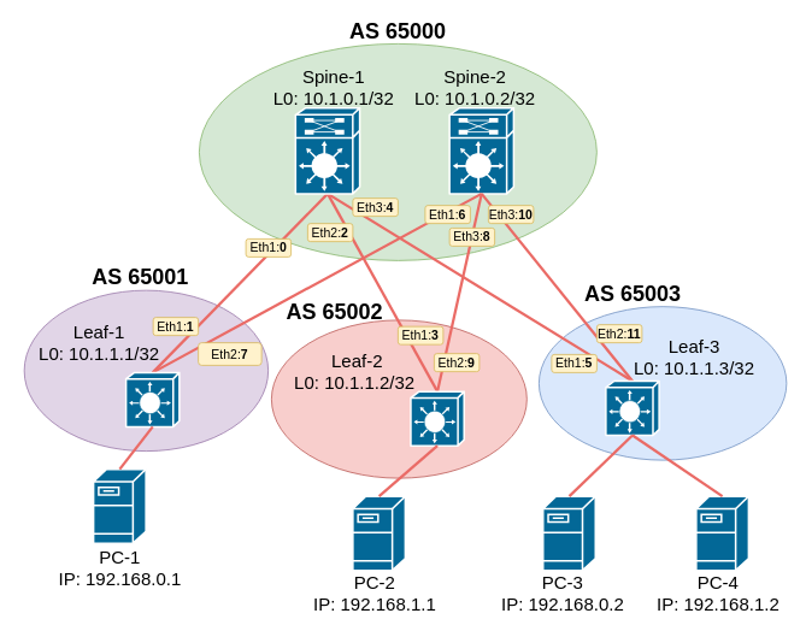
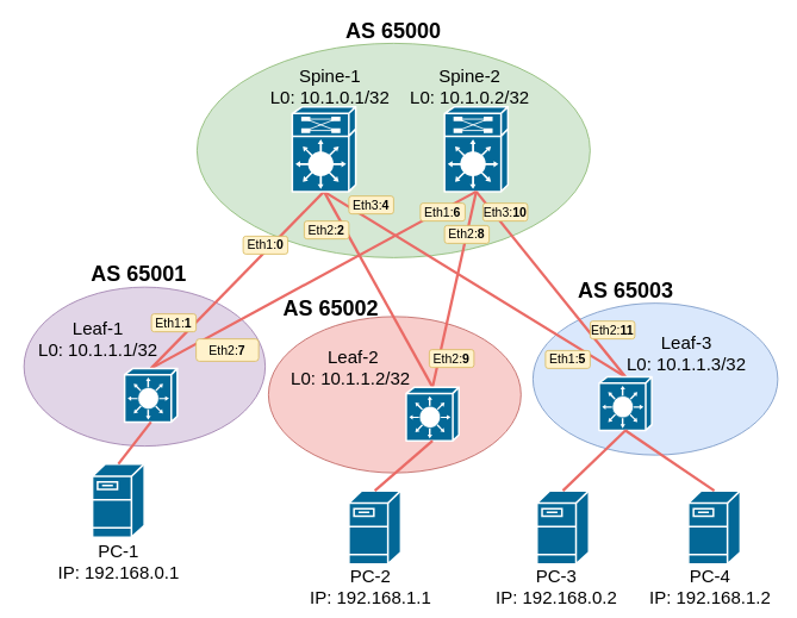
  <mxCell id="0" />
  <mxCell id="1" parent="0" />
  <mxCell id="2" value="" style="ellipse;whiteSpace=wrap;html=1;fillColor=#dae8fc;strokeColor=#6c8ebf;" parent="1" vertex="1"><mxGeometry x="596" y="339" width="274" height="170" as="geometry" /></mxCell>
  <mxCell id="3" value="" style="ellipse;whiteSpace=wrap;html=1;fillColor=#f8cecc;strokeColor=#b85450;" parent="1" vertex="1"><mxGeometry x="300" y="354" width="282.62" height="175" as="geometry" /></mxCell>
  <mxCell id="4" value="" style="ellipse;whiteSpace=wrap;html=1;fillColor=#e1d5e7;strokeColor=#9673a6;" parent="1" vertex="1"><mxGeometry x="26.37" y="321" width="270" height="178" as="geometry" /></mxCell>
  <mxCell id="5" value="" style="ellipse;whiteSpace=wrap;html=1;fillColor=#d5e8d4;strokeColor=#82b366;" parent="1" vertex="1"><mxGeometry x="220" y="48" width="440" height="240" as="geometry" /></mxCell>
  <mxCell id="6" style="edgeStyle=none;rounded=0;hachureGap=4;orthogonalLoop=1;jettySize=auto;html=1;exitX=0.5;exitY=0;exitDx=0;exitDy=0;exitPerimeter=0;entryX=0.5;entryY=1;entryDx=0;entryDy=0;entryPerimeter=0;fontFamily=Architects Daughter;fontSource=https%3A%2F%2Ffonts.googleapis.com%2Fcss%3Ffamily%3DArchitects%2BDaughter;fontSize=16;strokeColor=#EA6B66;endArrow=none;endFill=0;strokeWidth=3;" parent="1" source="35" target="34" edge="1"><mxGeometry relative="1" as="geometry"><mxPoint x="225" y="241" as="sourcePoint" /></mxGeometry></mxCell>
  <mxCell id="7" style="edgeStyle=none;rounded=0;hachureGap=4;orthogonalLoop=1;jettySize=auto;html=1;exitX=0.5;exitY=0;exitDx=0;exitDy=0;exitPerimeter=0;entryX=0.5;entryY=1;entryDx=0;entryDy=0;entryPerimeter=0;fontFamily=Architects Daughter;fontSource=https%3A%2F%2Ffonts.googleapis.com%2Fcss%3Ffamily%3DArchitects%2BDaughter;fontSize=16;strokeWidth=3;strokeColor=#EA6B66;endArrow=none;endFill=0;" parent="1" source="37" target="34" edge="1"><mxGeometry relative="1" as="geometry"><mxPoint x="749" y="489" as="sourcePoint" /></mxGeometry></mxCell>
  <mxCell id="8" value="" style="shape=mxgraph.cisco.misc.route_switch_processor;html=1;dashed=0;fillColor=#036897;strokeColor=#ffffff;strokeWidth=2;verticalLabelPosition=bottom;verticalAlign=top;rounded=0;shadow=0;comic=0;fontFamily=Verdana;fontSize=12;" parent="1" vertex="1"><mxGeometry x="497" y="119" width="71" height="95" as="geometry" /></mxCell>
  <mxCell id="9" value="Spine-1&lt;br&gt;L0:&amp;nbsp;10.1.0.1/32" style="text;html=1;strokeColor=none;fillColor=none;align=center;verticalAlign=middle;whiteSpace=wrap;rounded=0;fontSize=20;fontFamily=Helvetica;horizontal=1;" parent="1" vertex="1"><mxGeometry x="298.25" y="76" width="141.75" height="40" as="geometry" /></mxCell>
  <mxCell id="10" value="Leaf-1&lt;br&gt;L0:&amp;nbsp;10.1.1.1/32" style="text;html=1;strokeColor=none;fillColor=none;align=center;verticalAlign=middle;whiteSpace=wrap;rounded=0;fontSize=20;fontFamily=Helvetica;horizontal=1;" parent="1" vertex="1"><mxGeometry x="32" y="354" width="155" height="50" as="geometry" /></mxCell>
  <mxCell id="11" value="Spine-2&lt;br&gt;L0:&amp;nbsp;10.1.0.2/32" style="text;html=1;strokeColor=none;fillColor=none;align=center;verticalAlign=middle;whiteSpace=wrap;rounded=0;fontSize=20;fontFamily=Helvetica;horizontal=1;" parent="1" vertex="1"><mxGeometry x="455" y="76" width="141" height="40" as="geometry" /></mxCell>
  <mxCell id="12" value="Leaf-3&lt;br&gt;L0:&amp;nbsp;10.1.1.3/32" style="text;html=1;strokeColor=none;fillColor=none;align=center;verticalAlign=middle;whiteSpace=wrap;rounded=0;fontSize=20;fontFamily=Helvetica;horizontal=1;" parent="1" vertex="1"><mxGeometry x="690" y="375" width="156" height="40" as="geometry" /></mxCell>
  <mxCell id="13" value="" style="edgeStyle=none;rounded=0;hachureGap=4;orthogonalLoop=1;jettySize=auto;html=1;exitX=0.5;exitY=0;exitDx=0;exitDy=0;exitPerimeter=0;entryX=0.5;entryY=1;entryDx=0;entryDy=0;entryPerimeter=0;fontFamily=Architects Daughter;fontSource=https%3A%2F%2Ffonts.googleapis.com%2Fcss%3Ffamily%3DArchitects%2BDaughter;fontSize=16;endArrow=none;endFill=0;strokeWidth=3;strokeColor=#EA6B66;" parent="1" source="35" target="8" edge="1"><mxGeometry relative="1" as="geometry"><mxPoint x="540" y="241" as="sourcePoint" /><mxPoint x="535" y="247" as="targetPoint" /></mxGeometry></mxCell>
  <mxCell id="14" value="" style="edgeStyle=none;rounded=0;hachureGap=4;orthogonalLoop=1;jettySize=auto;html=1;exitX=0.5;exitY=0;exitDx=0;exitDy=0;exitPerimeter=0;entryX=0.5;entryY=1;entryDx=0;entryDy=0;entryPerimeter=0;fontFamily=Architects Daughter;fontSource=https%3A%2F%2Ffonts.googleapis.com%2Fcss%3Ffamily%3DArchitects%2BDaughter;fontSize=16;endArrow=none;endFill=0;strokeWidth=3;strokeColor=#EA6B66;" parent="1" source="37" target="8" edge="1"><mxGeometry relative="1" as="geometry"><mxPoint x="749" y="489" as="sourcePoint" /><mxPoint x="675" y="257" as="targetPoint" /></mxGeometry></mxCell>
  <mxCell id="15" value="" style="edgeStyle=none;rounded=0;hachureGap=4;orthogonalLoop=1;jettySize=auto;html=1;exitX=0.5;exitY=0;exitDx=0;exitDy=0;exitPerimeter=0;entryX=0.5;entryY=1;entryDx=0;entryDy=0;entryPerimeter=0;fontFamily=Architects Daughter;fontSource=https%3A%2F%2Ffonts.googleapis.com%2Fcss%3Ffamily%3DArchitects%2BDaughter;fontSize=16;endArrow=none;endFill=0;strokeColor=#EA6B66;strokeWidth=3;" parent="1" source="36" target="8" edge="1"><mxGeometry relative="1" as="geometry"><mxPoint x="477.5" y="469" as="sourcePoint" /><mxPoint x="490" y="421" as="targetPoint" /></mxGeometry></mxCell>
  <mxCell id="16" value="" style="edgeStyle=none;rounded=0;hachureGap=4;orthogonalLoop=1;jettySize=auto;html=1;exitX=0.5;exitY=0;exitDx=0;exitDy=0;exitPerimeter=0;fontFamily=Architects Daughter;fontSource=https%3A%2F%2Ffonts.googleapis.com%2Fcss%3Ffamily%3DArchitects%2BDaughter;fontSize=16;endArrow=none;endFill=0;strokeWidth=3;strokeColor=#EA6B66;entryX=0.5;entryY=1;entryDx=0;entryDy=0;entryPerimeter=0;" parent="1" source="36" target="34" edge="1"><mxGeometry relative="1" as="geometry"><mxPoint x="477.5" y="469" as="sourcePoint" /><mxPoint x="396" y="219" as="targetPoint" /></mxGeometry></mxCell>
  <mxCell id="17" value="Eth1:&lt;b&gt;1&lt;/b&gt;" style="text;html=1;strokeColor=#d6b656;fillColor=#fff2cc;align=center;verticalAlign=middle;whiteSpace=wrap;rounded=1;fontSize=14;fontFamily=Helvetica;horizontal=1;" parent="1" vertex="1"><mxGeometry x="169" y="351" width="50" height="20" as="geometry" /></mxCell>
  <mxCell id="18" value="AS 65000" style="text;html=1;strokeColor=none;fillColor=none;align=center;verticalAlign=middle;whiteSpace=wrap;rounded=0;fontSize=24;fontFamily=Helvetica;horizontal=1;fontStyle=1;fontColor=#000000;" parent="1" vertex="1"><mxGeometry x="305" y="20" width="270" height="28" as="geometry" /></mxCell>
  <mxCell id="19" value="Eth2:&lt;b&gt;7&lt;/b&gt;" style="text;html=1;strokeColor=#d6b656;fillColor=#fff2cc;align=center;verticalAlign=middle;whiteSpace=wrap;rounded=1;fontSize=14;fontFamily=Helvetica;horizontal=1;" parent="1" vertex="1"><mxGeometry x="219" y="379" width="70" height="25" as="geometry" /></mxCell>
  <mxCell id="20" value="Eth1:&lt;b&gt;0&lt;/b&gt;" style="text;html=1;strokeColor=#d6b656;fillColor=#fff2cc;align=center;verticalAlign=middle;whiteSpace=wrap;rounded=1;fontSize=14;fontFamily=Helvetica;horizontal=1;" parent="1" vertex="1"><mxGeometry x="271.63" y="264" width="50" height="20" as="geometry" /></mxCell>
  <mxCell id="21" value="Eth2:&lt;b&gt;2&lt;/b&gt;" style="text;html=1;strokeColor=#d6b656;fillColor=#fff2cc;align=center;verticalAlign=middle;whiteSpace=wrap;rounded=1;fontSize=14;fontFamily=Helvetica;horizontal=1;" parent="1" vertex="1"><mxGeometry x="340" y="247" width="50" height="20" as="geometry" /></mxCell>
- <mxCell id="22" value="Eth1:&lt;b&gt;3&lt;/b&gt;" style="text;html=1;strokeColor=#d6b656;fillColor=#fff2cc;align=center;verticalAlign=middle;whiteSpace=wrap;rounded=1;fontSize=14;fontFamily=Helvetica;horizontal=1;" parent="1" vertex="1"><mxGeometry x="440" y="361" width="50" height="20" as="geometry" /></mxCell>
  <mxCell id="23" value="Eth1:&lt;b&gt;6&lt;/b&gt;" style="text;html=1;strokeColor=#d6b656;fillColor=#fff2cc;align=center;verticalAlign=middle;whiteSpace=wrap;rounded=1;fontSize=14;fontFamily=Helvetica;horizontal=1;" parent="1" vertex="1"><mxGeometry x="470" y="227" width="50" height="20" as="geometry" /></mxCell>
  <mxCell id="24" value="Eth3:&lt;b&gt;4&lt;/b&gt;" style="text;html=1;strokeColor=#d6b656;fillColor=#fff2cc;align=center;verticalAlign=middle;whiteSpace=wrap;rounded=1;fontSize=14;fontFamily=Helvetica;horizontal=1;" parent="1" vertex="1"><mxGeometry x="390" y="219" width="50" height="20" as="geometry" /></mxCell>
  <mxCell id="25" value="Eth1:&lt;b&gt;5&lt;/b&gt;" style="text;html=1;strokeColor=#d6b656;fillColor=#fff2cc;align=center;verticalAlign=middle;whiteSpace=wrap;rounded=1;fontSize=14;fontFamily=Helvetica;horizontal=1;" parent="1" vertex="1"><mxGeometry x="610" y="392" width="50" height="20" as="geometry" /></mxCell>
  <mxCell id="26" value="Eth2:&lt;b&gt;9&lt;/b&gt;" style="text;html=1;strokeColor=#d6b656;fillColor=#fff2cc;align=center;verticalAlign=middle;whiteSpace=wrap;rounded=1;fontSize=14;fontFamily=Helvetica;horizontal=1;" parent="1" vertex="1"><mxGeometry x="480" y="391" width="50" height="20" as="geometry" /></mxCell>
- <mxCell id="27" value="Eth3:&lt;b&gt;8&lt;/b&gt;" style="text;html=1;strokeColor=#d6b656;fillColor=#fff2cc;align=center;verticalAlign=middle;whiteSpace=wrap;rounded=1;fontSize=14;fontFamily=Helvetica;horizontal=1;" parent="1" vertex="1"><mxGeometry x="497" y="252" width="50" height="20" as="geometry" /></mxCell>
+ <mxCell id="27" value="Eth2:&lt;b&gt;8&lt;/b&gt;" style="text;html=1;strokeColor=#d6b656;fillColor=#fff2cc;align=center;verticalAlign=middle;whiteSpace=wrap;rounded=1;fontSize=14;fontFamily=Helvetica;horizontal=1;" parent="1" vertex="1"><mxGeometry x="497" y="252" width="50" height="20" as="geometry" /></mxCell>
  <mxCell id="28" value="Eth3:&lt;b&gt;10&lt;/b&gt;" style="text;html=1;strokeColor=#d6b656;fillColor=#fff2cc;align=center;verticalAlign=middle;whiteSpace=wrap;rounded=1;fontSize=14;fontFamily=Helvetica;horizontal=1;" parent="1" vertex="1"><mxGeometry x="540" y="227" width="50" height="20" as="geometry" /></mxCell>
  <mxCell id="29" value="Eth2:&lt;b&gt;11&lt;/b&gt;" style="text;html=1;strokeColor=#d6b656;fillColor=#fff2cc;align=center;verticalAlign=middle;whiteSpace=wrap;rounded=1;fontSize=14;fontFamily=Helvetica;horizontal=1;" parent="1" vertex="1"><mxGeometry x="660" y="359" width="50" height="20" as="geometry" /></mxCell>
  <mxCell id="30" value="AS 65001" style="text;html=1;strokeColor=none;fillColor=none;align=center;verticalAlign=middle;whiteSpace=wrap;rounded=0;fontSize=24;fontFamily=Helvetica;horizontal=1;fontStyle=1;fontColor=#000000;" parent="1" vertex="1"><mxGeometry x="20" y="293" width="270" height="28" as="geometry" /></mxCell>
  <mxCell id="31" value="AS 65002" style="text;html=1;strokeColor=none;fillColor=none;align=center;verticalAlign=middle;whiteSpace=wrap;rounded=0;fontSize=24;fontFamily=Helvetica;horizontal=1;fontStyle=1;fontColor=#000000;" parent="1" vertex="1"><mxGeometry x="235.13" y="331" width="270" height="28" as="geometry" /></mxCell>
  <mxCell id="32" value="AS 65003" style="text;html=1;strokeColor=none;fillColor=none;align=center;verticalAlign=middle;whiteSpace=wrap;rounded=0;fontSize=24;fontFamily=Helvetica;horizontal=1;fontStyle=1;fontColor=#000000;" parent="1" vertex="1"><mxGeometry x="564.5" y="311" width="270" height="28" as="geometry" /></mxCell>
  <mxCell id="33" value="Leaf-2&lt;br&gt;L0:&amp;nbsp;10.1.1.2/32&amp;nbsp;" style="text;html=1;strokeColor=none;fillColor=none;align=center;verticalAlign=middle;whiteSpace=wrap;rounded=0;fontSize=20;fontFamily=Helvetica;horizontal=1;" parent="1" vertex="1"><mxGeometry x="320" y="385" width="150" height="50" as="geometry" /></mxCell>
  <mxCell id="34" value="" style="shape=mxgraph.cisco.misc.route_switch_processor;html=1;dashed=0;fillColor=#036897;strokeColor=#ffffff;strokeWidth=2;verticalLabelPosition=bottom;verticalAlign=top;rounded=0;shadow=0;comic=0;fontFamily=Verdana;fontSize=12;" parent="1" vertex="1"><mxGeometry x="326.62" y="119" width="71" height="95" as="geometry" /></mxCell>
  <mxCell id="35" value="" style="shape=mxgraph.cisco.switches.layer_3_switch;sketch=0;html=1;pointerEvents=1;dashed=0;fillColor=#036897;strokeColor=#ffffff;strokeWidth=2;verticalLabelPosition=bottom;verticalAlign=top;align=center;outlineConnect=0;hachureGap=4;jiggle=2;curveFitting=1;fontFamily=Architects Daughter;fontSource=https%3A%2F%2Ffonts.googleapis.com%2Fcss%3Ffamily%3DArchitects%2BDaughter;fontSize=20;" parent="1" vertex="1"><mxGeometry x="139" y="412" width="59" height="60" as="geometry" /></mxCell>
  <mxCell id="36" value="" style="shape=mxgraph.cisco.switches.layer_3_switch;sketch=0;html=1;pointerEvents=1;dashed=0;fillColor=#036897;strokeColor=#ffffff;strokeWidth=2;verticalLabelPosition=bottom;verticalAlign=top;align=center;outlineConnect=0;hachureGap=4;jiggle=2;curveFitting=1;fontFamily=Architects Daughter;fontSource=https%3A%2F%2Ffonts.googleapis.com%2Fcss%3Ffamily%3DArchitects%2BDaughter;fontSize=20;" vertex="1" parent="1"><mxGeometry x="454.12" y="433" width="59" height="60" as="geometry" /></mxCell>
  <mxCell id="37" value="" style="shape=mxgraph.cisco.switches.layer_3_switch;sketch=0;html=1;pointerEvents=1;dashed=0;fillColor=#036897;strokeColor=#ffffff;strokeWidth=2;verticalLabelPosition=bottom;verticalAlign=top;align=center;outlineConnect=0;hachureGap=4;jiggle=2;curveFitting=1;fontFamily=Architects Daughter;fontSource=https%3A%2F%2Ffonts.googleapis.com%2Fcss%3Ffamily%3DArchitects%2BDaughter;fontSize=20;" vertex="1" parent="1"><mxGeometry x="670" y="421.5" width="59" height="60" as="geometry" /></mxCell>
  <mxCell id="38" value="" style="shape=mxgraph.cisco.servers.fileserver;sketch=0;html=1;pointerEvents=1;dashed=0;fillColor=#036897;strokeColor=#ffffff;strokeWidth=2;verticalLabelPosition=bottom;verticalAlign=top;align=center;outlineConnect=0;" vertex="1" parent="1"><mxGeometry x="103" y="519" width="58" height="82" as="geometry" /></mxCell>
  <mxCell id="39" value="" style="shape=mxgraph.cisco.servers.fileserver;sketch=0;html=1;pointerEvents=1;dashed=0;fillColor=#036897;strokeColor=#ffffff;strokeWidth=2;verticalLabelPosition=bottom;verticalAlign=top;align=center;outlineConnect=0;" vertex="1" parent="1"><mxGeometry x="390" y="549" width="58" height="82" as="geometry" /></mxCell>
  <mxCell id="40" value="" style="shape=mxgraph.cisco.servers.fileserver;sketch=0;html=1;pointerEvents=1;dashed=0;fillColor=#036897;strokeColor=#ffffff;strokeWidth=2;verticalLabelPosition=bottom;verticalAlign=top;align=center;outlineConnect=0;" vertex="1" parent="1"><mxGeometry x="600.5" y="549" width="58" height="82" as="geometry" /></mxCell>
  <mxCell id="41" style="edgeStyle=none;rounded=0;hachureGap=4;orthogonalLoop=1;jettySize=auto;html=1;exitX=0.5;exitY=0;exitDx=0;exitDy=0;exitPerimeter=0;fontFamily=Architects Daughter;fontSource=https%3A%2F%2Ffonts.googleapis.com%2Fcss%3Ffamily%3DArchitects%2BDaughter;fontSize=16;strokeColor=#EA6B66;endArrow=none;endFill=0;strokeWidth=3;entryX=0.5;entryY=1;entryDx=0;entryDy=0;entryPerimeter=0;" edge="1" parent="1" source="38" target="35"><mxGeometry relative="1" as="geometry"><mxPoint x="-25.5" y="669" as="sourcePoint" /><mxPoint x="210" y="549" as="targetPoint" /></mxGeometry></mxCell>
  <mxCell id="42" style="edgeStyle=none;rounded=0;hachureGap=4;orthogonalLoop=1;jettySize=auto;html=1;exitX=0.5;exitY=0;exitDx=0;exitDy=0;exitPerimeter=0;fontFamily=Architects Daughter;fontSource=https%3A%2F%2Ffonts.googleapis.com%2Fcss%3Ffamily%3DArchitects%2BDaughter;fontSize=16;strokeColor=#EA6B66;endArrow=none;endFill=0;strokeWidth=3;entryX=0.5;entryY=1;entryDx=0;entryDy=0;entryPerimeter=0;" edge="1" parent="1" source="39" target="36"><mxGeometry relative="1" as="geometry"><mxPoint x="281.63" y="596" as="sourcePoint" /><mxPoint x="331.63" y="519" as="targetPoint" /></mxGeometry></mxCell>
  <mxCell id="43" style="edgeStyle=none;rounded=0;hachureGap=4;orthogonalLoop=1;jettySize=auto;html=1;exitX=0.5;exitY=0;exitDx=0;exitDy=0;exitPerimeter=0;fontFamily=Architects Daughter;fontSource=https%3A%2F%2Ffonts.googleapis.com%2Fcss%3Ffamily%3DArchitects%2BDaughter;fontSize=16;strokeColor=#EA6B66;endArrow=none;endFill=0;strokeWidth=3;entryX=0.5;entryY=1;entryDx=0;entryDy=0;entryPerimeter=0;" edge="1" parent="1" source="40" target="37"><mxGeometry relative="1" as="geometry"><mxPoint x="660.38" y="585" as="sourcePoint" /><mxPoint x="717.38" y="509" as="targetPoint" /></mxGeometry></mxCell>
  <mxCell id="44" value="PC-1&lt;br&gt;IP: 192.168.0.1" style="text;html=1;strokeColor=none;fillColor=none;align=center;verticalAlign=middle;whiteSpace=wrap;rounded=0;fontSize=20;fontFamily=Helvetica;horizontal=1;" vertex="1" parent="1"><mxGeometry x="51.5" y="614" width="161" height="28" as="geometry" /></mxCell>
  <mxCell id="45" value="PC-2&lt;br&gt;IP: 192.168.1.1" style="text;html=1;strokeColor=none;fillColor=none;align=center;verticalAlign=middle;whiteSpace=wrap;rounded=0;fontSize=20;fontFamily=Helvetica;horizontal=1;" vertex="1" parent="1"><mxGeometry x="340" y="642" width="149" height="28" as="geometry" /></mxCell>
  <mxCell id="46" value="PC-3&lt;br&gt;IP: 192.168.0.2" style="text;html=1;strokeColor=none;fillColor=none;align=center;verticalAlign=middle;whiteSpace=wrap;rounded=0;fontSize=20;fontFamily=Helvetica;horizontal=1;" vertex="1" parent="1"><mxGeometry x="547" y="642" width="150.5" height="28" as="geometry" /></mxCell>
  <mxCell id="47" value="" style="shape=mxgraph.cisco.servers.fileserver;sketch=0;html=1;pointerEvents=1;dashed=0;fillColor=#036897;strokeColor=#ffffff;strokeWidth=2;verticalLabelPosition=bottom;verticalAlign=top;align=center;outlineConnect=0;" vertex="1" parent="1"><mxGeometry x="770" y="549" width="58" height="82" as="geometry" /></mxCell>
  <mxCell id="48" value="PC-4&lt;br&gt;IP: 192.168.1.2" style="text;html=1;strokeColor=none;fillColor=none;align=center;verticalAlign=middle;whiteSpace=wrap;rounded=0;fontSize=20;fontFamily=Helvetica;horizontal=1;" vertex="1" parent="1"><mxGeometry x="719" y="642" width="151" height="28" as="geometry" /></mxCell>
  <mxCell id="49" style="edgeStyle=none;rounded=0;hachureGap=4;orthogonalLoop=1;jettySize=auto;html=1;exitX=0.5;exitY=0;exitDx=0;exitDy=0;exitPerimeter=0;fontFamily=Architects Daughter;fontSource=https%3A%2F%2Ffonts.googleapis.com%2Fcss%3Ffamily%3DArchitects%2BDaughter;fontSize=16;strokeColor=#EA6B66;endArrow=none;endFill=0;strokeWidth=3;entryX=0.5;entryY=1;entryDx=0;entryDy=0;entryPerimeter=0;" edge="1" parent="1" source="47" target="37"><mxGeometry relative="1" as="geometry"><mxPoint x="701.5" y="586.5" as="sourcePoint" /><mxPoint x="760.5" y="509.5" as="targetPoint" /></mxGeometry></mxCell>
